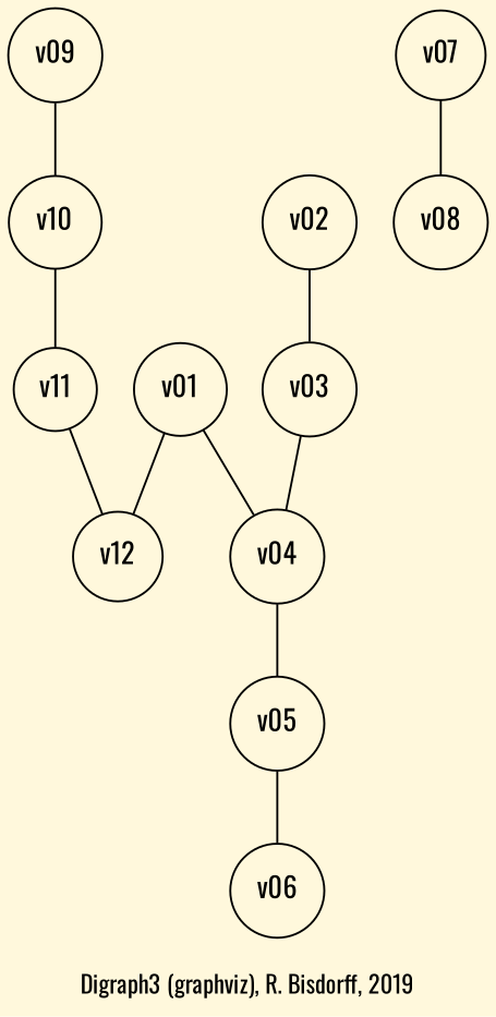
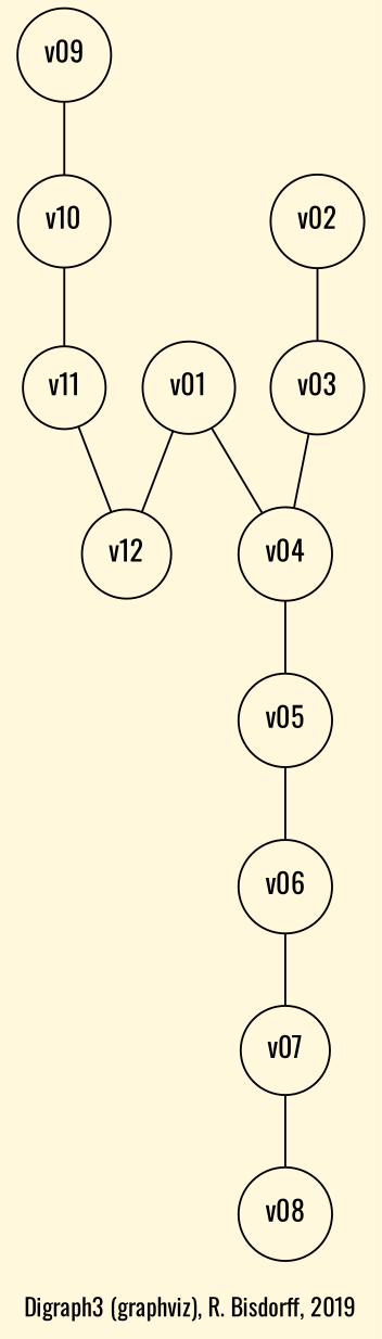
  strict graph {
    bgcolor=cornsilk
    fontname=Oswald
    fontsize=12
    label="\nDigraph3 (graphviz), R. Bisdorff, 2019"
    node [fontname=Oswald shape=circle]
    edge [arrowhead=none arrowtail=none color=black dir=both fontname=Oswald style="setlinewidth(1)"]
    n1 [label=v01]
    n2 [label=v12]
    n3 [label=v04]
    n4 [label=v02]
    n5 [label=v03]
    n6 [label=v05]
    n7 [label=v06]
    n8 [label=v07]
    n9 [label=v08]
    n10 [label=v09]
    n11 [label=v10]
    n12 [label=v11]
    n1 -- n2
    n1 -- n3
    n3 -- n6
    n4 -- n5
    n5 -- n3
    n6 -- n7
+   n7 -- n8
    n8 -- n9
    n10 -- n11
    n11 -- n12
    n12 -- n2
  }
